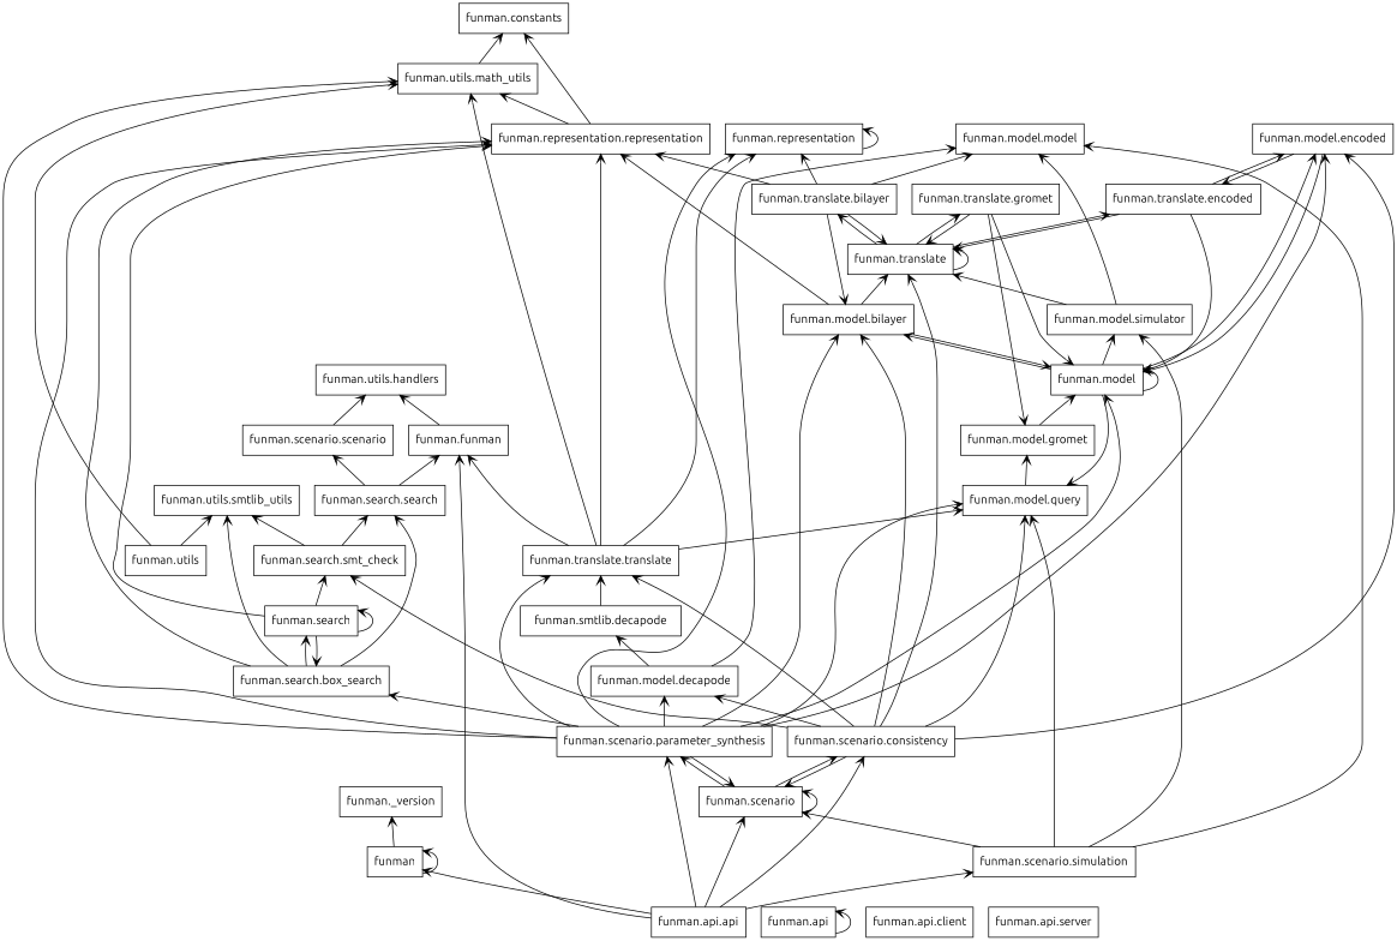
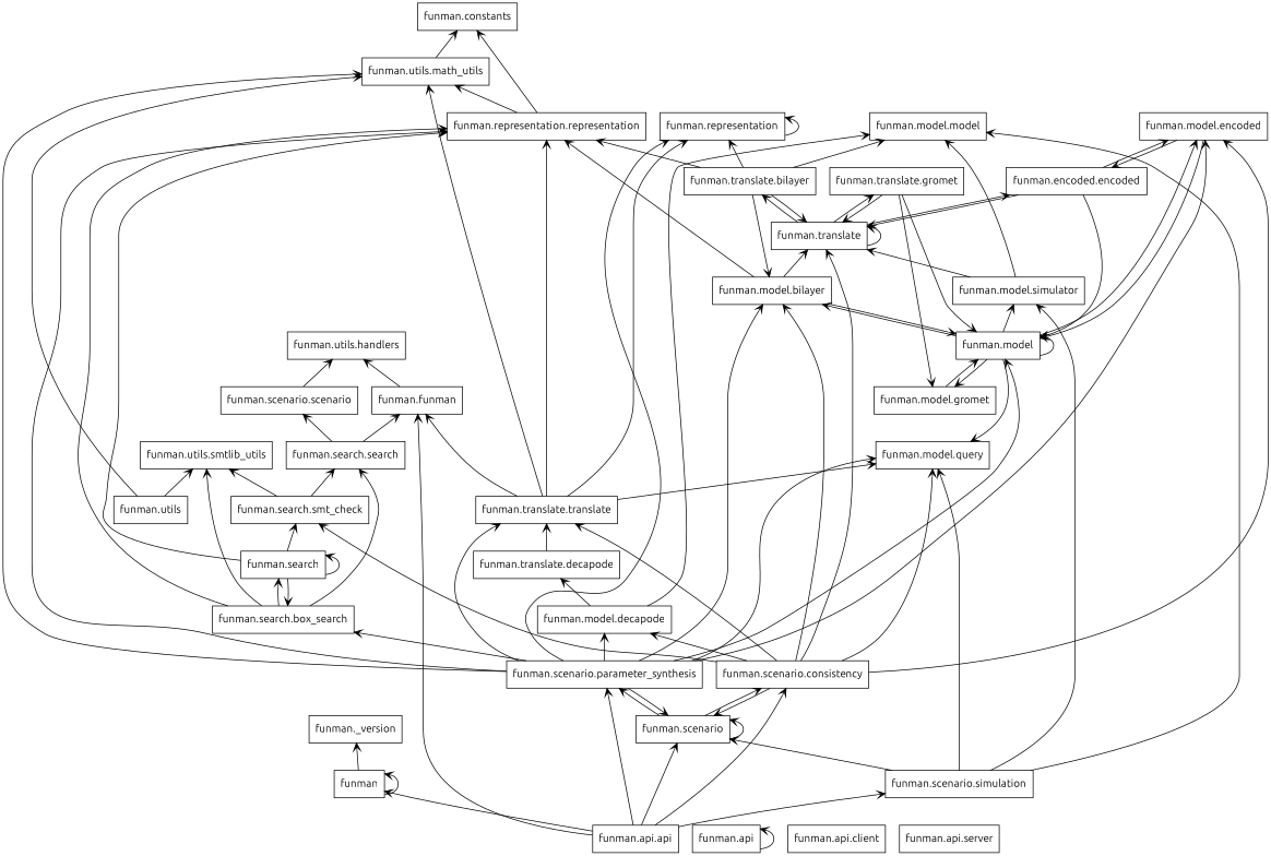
  digraph {
    fontname=Ubuntu
    rankdir=BT
    node [color=black fontname=Ubuntu shape=box style=solid]
    edge [arrowhead=open arrowtail=none fontname=Ubuntu]
    n1 [label=funman]
    n2 [label="funman._version"]
    n3 [label="funman.api"]
    n4 [label="funman.api.api"]
    n5 [label="funman.funman"]
    n6 [label="funman.scenario"]
    n7 [label="funman.scenario.consistency"]
    n8 [label="funman.scenario.parameter_synthesis"]
    n9 [label="funman.scenario.simulation"]
    n10 [label="funman.utils.handlers"]
    n11 [label="funman.model.bilayer"]
    n12 [label="funman.model.encoded"]
    n13 [label="funman.model.query"]
    n14 [label="funman.translate"]
    n15 [label="funman.model.decapode"]
    n16 [label="funman.search.smt_check"]
    n17 [label="funman.translate.translate"]
    n18 [label="funman.model"]
    n19 [label="funman.representation.representation"]
    n20 [label="funman.representation"]
    n21 [label="funman.utils.math_utils"]
    n22 [label="funman.search.box_search"]
    n23 [label="funman.model.simulator"]
    n24 [label="funman.model.model"]
    n25 [label="funman.api.client"]
    n26 [label="funman.api.server"]
    n27 [label="funman.constants"]
    n28 [label="funman.model.gromet"]
-   n29 [label="funman.translate.encoded"]
+   n29 [label="funman.encoded.encoded"]
    n30 [label="funman.translate.bilayer"]
    n31 [label="funman.translate.gromet"]
-   n32 [label="funman.smtlib.decapode"]
+   n32 [label="funman.translate.decapode"]
    n33 [label="funman.search.search"]
    n34 [label="funman.utils.smtlib_utils"]
    n35 [label="funman.search"]
    n36 [label="funman.scenario.scenario"]
    n37 [label="funman.utils"]
    n1 -> n1
    n1 -> n2
    n3 -> n3
    n4 -> n1
    n4 -> n5
    n4 -> n6
    n4 -> n7
    n4 -> n8
    n4 -> n9
    n5 -> n10
    n6 -> n6
    n6 -> n7
    n6 -> n8
    n7 -> n6
    n7 -> n11
    n7 -> n12
    n7 -> n13
    n7 -> n14
    n7 -> n15
    n7 -> n16
    n7 -> n17
    n8 -> n6
    n8 -> n11
    n8 -> n12
    n8 -> n13
    n8 -> n15
    n8 -> n17
    n8 -> n18
    n8 -> n19
    n8 -> n20
    n8 -> n21
    n8 -> n22
    n9 -> n6
    n9 -> n13
    n9 -> n23
    n9 -> n24
    n11 -> n14
    n11 -> n18
    n11 -> n19
    n12 -> n18
    n12 -> n29
    n14 -> n14
    n14 -> n29
    n14 -> n30
    n14 -> n31
    n15 -> n24
    n15 -> n32
    n16 -> n33
    n16 -> n34
    n17 -> n5
    n17 -> n13
    n17 -> n19
    n17 -> n20
    n17 -> n21
    n18 -> n11
    n18 -> n12
    n18 -> n13
    n18 -> n18
    n18 -> n23
-   n13 -> n28
+   n18 -> n28
    n19 -> n21
    n19 -> n27
    n20 -> n20
    n21 -> n27
    n22 -> n19
    n22 -> n33
    n22 -> n34
    n22 -> n35
    n23 -> n14
    n23 -> n24
    n28 -> n18
    n29 -> n12
    n29 -> n14
    n29 -> n18
    n30 -> n11
    n30 -> n14
    n30 -> n19
    n30 -> n20
    n30 -> n24
    n31 -> n14
    n31 -> n18
    n31 -> n28
    n32 -> n17
    n33 -> n5
    n33 -> n36
    n35 -> n16
    n35 -> n19
    n35 -> n22
    n35 -> n35
    n36 -> n10
    n37 -> n21
    n37 -> n34
  }
